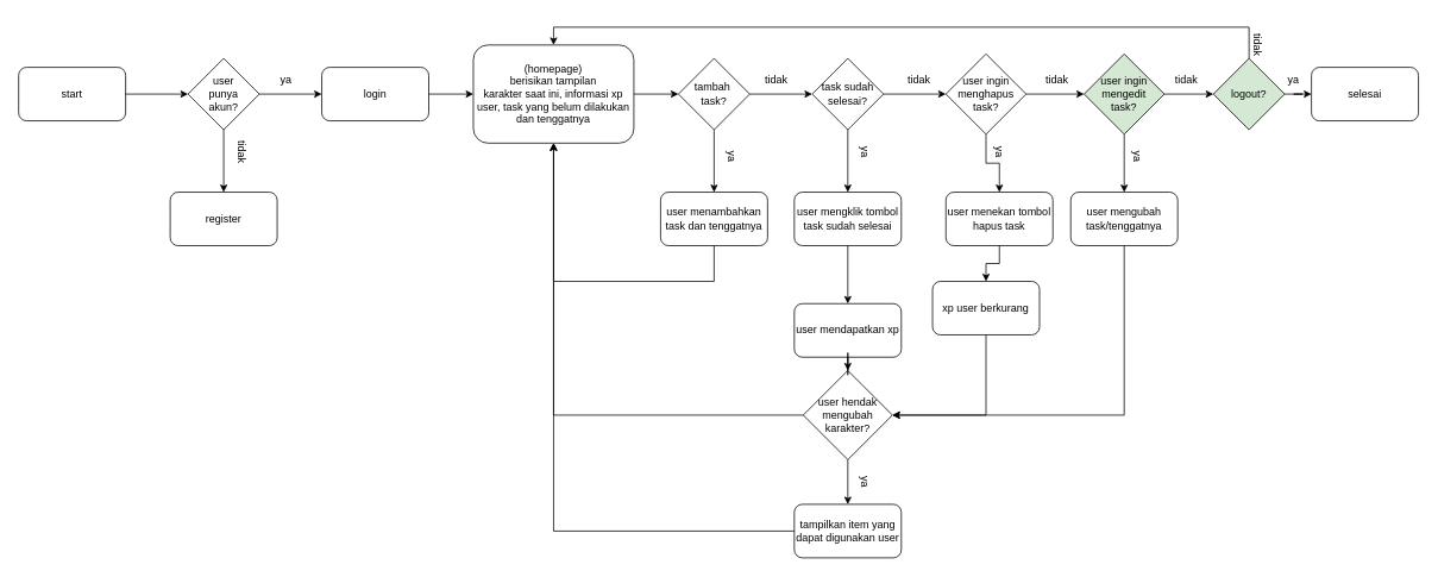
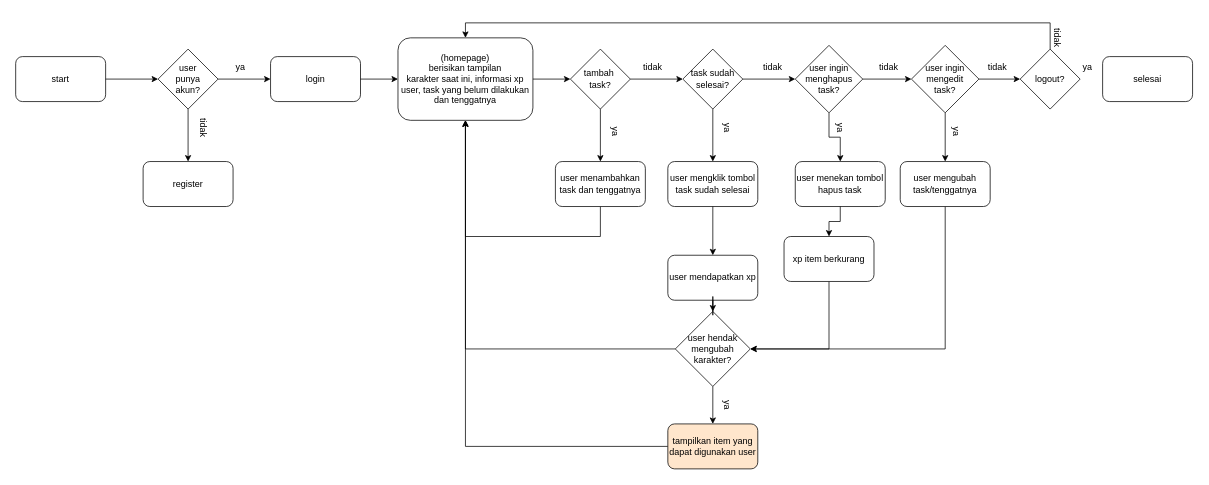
  <mxCell id="0" />
  <mxCell id="1" parent="0" />
  <mxCell id="2" value="" style="group" vertex="1" connectable="0" parent="1"><mxGeometry x="20" y="20" width="1570" height="605" as="geometry" /></mxCell>
  <mxCell id="3" value="start" style="rounded=1;whiteSpace=wrap;html=1;" vertex="1" parent="2"><mxGeometry y="55" width="120" height="60" as="geometry" /></mxCell>
  <mxCell id="4" value="user&lt;br&gt;punya&lt;br&gt;akun?" style="rhombus;whiteSpace=wrap;html=1;" vertex="1" parent="2"><mxGeometry x="190" y="45" width="80" height="80" as="geometry" /></mxCell>
  <mxCell id="5" value="" style="edgeStyle=orthogonalEdgeStyle;rounded=0;orthogonalLoop=1;jettySize=auto;html=1;" edge="1" parent="2" source="3" target="4"><mxGeometry relative="1" as="geometry" /></mxCell>
  <mxCell id="6" value="login" style="rounded=1;whiteSpace=wrap;html=1;" vertex="1" parent="2"><mxGeometry x="340" y="55" width="120" height="60" as="geometry" /></mxCell>
  <mxCell id="7" value="" style="edgeStyle=orthogonalEdgeStyle;rounded=0;orthogonalLoop=1;jettySize=auto;html=1;" edge="1" parent="2" source="4" target="6"><mxGeometry relative="1" as="geometry" /></mxCell>
  <mxCell id="8" value="register" style="rounded=1;whiteSpace=wrap;html=1;" vertex="1" parent="2"><mxGeometry x="170" y="195" width="120" height="60" as="geometry" /></mxCell>
  <mxCell id="9" value="" style="edgeStyle=orthogonalEdgeStyle;rounded=0;orthogonalLoop=1;jettySize=auto;html=1;" edge="1" parent="2" source="4" target="8"><mxGeometry relative="1" as="geometry" /></mxCell>
  <mxCell id="10" value="(homepage)&lt;br&gt;berisikan tampilan&lt;br&gt;karakter saat ini, informasi xp user, task yang belum dilakukan dan tenggatnya" style="rounded=1;whiteSpace=wrap;html=1;" vertex="1" parent="2"><mxGeometry x="510" y="30" width="180" height="110" as="geometry" /></mxCell>
  <mxCell id="11" value="" style="edgeStyle=orthogonalEdgeStyle;rounded=0;orthogonalLoop=1;jettySize=auto;html=1;" edge="1" parent="2" source="6" target="10"><mxGeometry relative="1" as="geometry" /></mxCell>
  <mxCell id="12" value="ya" style="text;html=1;strokeColor=none;fillColor=none;align=center;verticalAlign=middle;whiteSpace=wrap;rounded=0;" vertex="1" parent="2"><mxGeometry x="270" y="55" width="60" height="30" as="geometry" /></mxCell>
  <mxCell id="13" value="tidak" style="text;html=1;strokeColor=none;fillColor=none;align=center;verticalAlign=middle;whiteSpace=wrap;rounded=0;rotation=90;" vertex="1" parent="2"><mxGeometry x="220" y="135" width="60" height="30" as="geometry" /></mxCell>
  <mxCell id="14" value="tambah&amp;nbsp;&lt;br&gt;task?" style="rhombus;whiteSpace=wrap;html=1;" vertex="1" parent="2"><mxGeometry x="740" y="45" width="80" height="80" as="geometry" /></mxCell>
  <mxCell id="15" value="" style="edgeStyle=orthogonalEdgeStyle;rounded=0;orthogonalLoop=1;jettySize=auto;html=1;" edge="1" parent="2" source="10" target="14"><mxGeometry relative="1" as="geometry" /></mxCell>
  <mxCell id="16" style="edgeStyle=orthogonalEdgeStyle;rounded=0;orthogonalLoop=1;jettySize=auto;html=1;entryX=0.5;entryY=1;entryDx=0;entryDy=0;" edge="1" parent="2" source="17" target="10"><mxGeometry relative="1" as="geometry"><mxPoint x="600" y="145" as="targetPoint" /><Array as="points"><mxPoint x="780" y="295" /><mxPoint x="600" y="295" /></Array></mxGeometry></mxCell>
  <mxCell id="17" value="user menambahkan&lt;br&gt;task dan tenggatnya" style="rounded=1;whiteSpace=wrap;html=1;" vertex="1" parent="2"><mxGeometry x="720" y="195" width="120" height="60" as="geometry" /></mxCell>
  <mxCell id="18" value="" style="edgeStyle=orthogonalEdgeStyle;rounded=0;orthogonalLoop=1;jettySize=auto;html=1;" edge="1" parent="2" source="14" target="17"><mxGeometry relative="1" as="geometry" /></mxCell>
  <mxCell id="19" value="task sudah&lt;br&gt;selesai?" style="rhombus;whiteSpace=wrap;html=1;" vertex="1" parent="2"><mxGeometry x="890" y="45" width="80" height="80" as="geometry" /></mxCell>
  <mxCell id="20" value="" style="edgeStyle=orthogonalEdgeStyle;rounded=0;orthogonalLoop=1;jettySize=auto;html=1;" edge="1" parent="2" source="14" target="19"><mxGeometry relative="1" as="geometry" /></mxCell>
  <mxCell id="21" value="user mengklik tombol task sudah selesai" style="rounded=1;whiteSpace=wrap;html=1;" vertex="1" parent="2"><mxGeometry x="870" y="195" width="120" height="60" as="geometry" /></mxCell>
  <mxCell id="22" value="" style="edgeStyle=orthogonalEdgeStyle;rounded=0;orthogonalLoop=1;jettySize=auto;html=1;" edge="1" parent="2" source="19" target="21"><mxGeometry relative="1" as="geometry" /></mxCell>
  <mxCell id="23" value="user mendapatkan xp" style="rounded=1;whiteSpace=wrap;html=1;" vertex="1" parent="2"><mxGeometry x="870" y="320" width="120" height="60" as="geometry" /></mxCell>
  <mxCell id="24" value="" style="edgeStyle=orthogonalEdgeStyle;rounded=0;orthogonalLoop=1;jettySize=auto;html=1;" edge="1" parent="2" source="21" target="23"><mxGeometry relative="1" as="geometry" /></mxCell>
  <mxCell id="25" style="edgeStyle=orthogonalEdgeStyle;rounded=0;orthogonalLoop=1;jettySize=auto;html=1;entryX=0.5;entryY=1;entryDx=0;entryDy=0;" edge="1" parent="2" source="26" target="10"><mxGeometry relative="1" as="geometry"><mxPoint x="600" y="155" as="targetPoint" /></mxGeometry></mxCell>
  <mxCell id="26" value="user hendak&lt;br&gt;mengubah karakter?" style="rhombus;whiteSpace=wrap;html=1;" vertex="1" parent="2"><mxGeometry x="880" y="395" width="100" height="100" as="geometry" /></mxCell>
  <mxCell id="27" value="" style="edgeStyle=orthogonalEdgeStyle;rounded=0;orthogonalLoop=1;jettySize=auto;html=1;" edge="1" parent="2" source="23" target="26"><mxGeometry relative="1" as="geometry" /></mxCell>
  <mxCell id="28" style="edgeStyle=orthogonalEdgeStyle;rounded=0;orthogonalLoop=1;jettySize=auto;html=1;entryX=0.5;entryY=1;entryDx=0;entryDy=0;" edge="1" parent="2" source="29" target="10"><mxGeometry relative="1" as="geometry" /></mxCell>
- <mxCell id="29" value="tampilkan item yang dapat digunakan user" style="rounded=1;whiteSpace=wrap;html=1;" vertex="1" parent="2"><mxGeometry x="870" y="545" width="120" height="60" as="geometry" /></mxCell>
+ <mxCell id="29" value="tampilkan item yang dapat digunakan user" style="rounded=1;whiteSpace=wrap;html=1;fillColor=#ffe6cc;" vertex="1" parent="2"><mxGeometry x="870" y="545" width="120" height="60" as="geometry" /></mxCell>
  <mxCell id="30" value="" style="edgeStyle=orthogonalEdgeStyle;rounded=0;orthogonalLoop=1;jettySize=auto;html=1;" edge="1" parent="2" source="26" target="29"><mxGeometry relative="1" as="geometry" /></mxCell>
  <mxCell id="31" value="user ingin&lt;br&gt;menghapus&lt;br&gt;task?" style="rhombus;whiteSpace=wrap;html=1;" vertex="1" parent="2"><mxGeometry x="1040" y="40" width="90" height="90" as="geometry" /></mxCell>
  <mxCell id="32" value="" style="edgeStyle=orthogonalEdgeStyle;rounded=0;orthogonalLoop=1;jettySize=auto;html=1;" edge="1" parent="2" source="19" target="31"><mxGeometry relative="1" as="geometry" /></mxCell>
  <mxCell id="33" value="user menekan tombol&lt;br&gt;hapus task" style="rounded=1;whiteSpace=wrap;html=1;" vertex="1" parent="2"><mxGeometry x="1040" y="195" width="120" height="60" as="geometry" /></mxCell>
  <mxCell id="34" value="" style="edgeStyle=orthogonalEdgeStyle;rounded=0;orthogonalLoop=1;jettySize=auto;html=1;" edge="1" parent="2" source="31" target="33"><mxGeometry relative="1" as="geometry" /></mxCell>
  <mxCell id="35" style="edgeStyle=orthogonalEdgeStyle;rounded=0;orthogonalLoop=1;jettySize=auto;html=1;entryX=1;entryY=0.5;entryDx=0;entryDy=0;" edge="1" parent="2" source="36" target="26"><mxGeometry relative="1" as="geometry"><Array as="points"><mxPoint x="1085" y="445" /></Array></mxGeometry></mxCell>
- <mxCell id="36" value="xp user berkurang" style="rounded=1;whiteSpace=wrap;html=1;" vertex="1" parent="2"><mxGeometry x="1025" y="295" width="120" height="60" as="geometry" /></mxCell>
+ <mxCell id="36" value="xp item berkurang" style="rounded=1;whiteSpace=wrap;html=1;" vertex="1" parent="2"><mxGeometry x="1025" y="295" width="120" height="60" as="geometry" /></mxCell>
  <mxCell id="37" value="" style="edgeStyle=orthogonalEdgeStyle;rounded=0;orthogonalLoop=1;jettySize=auto;html=1;" edge="1" parent="2" source="33" target="36"><mxGeometry relative="1" as="geometry" /></mxCell>
- <mxCell id="38" value="user ingin&lt;br&gt;mengedit&lt;br&gt;task?" style="rhombus;whiteSpace=wrap;html=1;fillColor=#d5e8d4;" vertex="1" parent="2"><mxGeometry x="1195" y="40" width="90" height="90" as="geometry" /></mxCell>
+ <mxCell id="38" value="user ingin&lt;br&gt;mengedit&lt;br&gt;task?" style="rhombus;whiteSpace=wrap;html=1;" vertex="1" parent="2"><mxGeometry x="1195" y="40" width="90" height="90" as="geometry" /></mxCell>
  <mxCell id="39" value="" style="edgeStyle=orthogonalEdgeStyle;rounded=0;orthogonalLoop=1;jettySize=auto;html=1;" edge="1" parent="2" source="31" target="38"><mxGeometry relative="1" as="geometry" /></mxCell>
  <mxCell id="40" style="edgeStyle=orthogonalEdgeStyle;rounded=0;orthogonalLoop=1;jettySize=auto;html=1;entryX=1;entryY=0.5;entryDx=0;entryDy=0;" edge="1" parent="2" source="41" target="26"><mxGeometry relative="1" as="geometry"><Array as="points"><mxPoint x="1240" y="445" /></Array></mxGeometry></mxCell>
  <mxCell id="41" value="user mengubah task/tenggatnya" style="rounded=1;whiteSpace=wrap;html=1;" vertex="1" parent="2"><mxGeometry x="1180" y="195" width="120" height="60" as="geometry" /></mxCell>
  <mxCell id="42" value="" style="edgeStyle=orthogonalEdgeStyle;rounded=0;orthogonalLoop=1;jettySize=auto;html=1;" edge="1" parent="2" source="38" target="41"><mxGeometry relative="1" as="geometry" /></mxCell>
  <mxCell id="43" value="ya" style="text;html=1;strokeColor=none;fillColor=none;align=center;verticalAlign=middle;whiteSpace=wrap;rounded=0;rotation=90;" vertex="1" parent="2"><mxGeometry x="770" y="140" width="60" height="30" as="geometry" /></mxCell>
  <mxCell id="44" value="ya" style="text;html=1;strokeColor=none;fillColor=none;align=center;verticalAlign=middle;whiteSpace=wrap;rounded=0;rotation=90;" vertex="1" parent="2"><mxGeometry x="920" y="135" width="60" height="30" as="geometry" /></mxCell>
  <mxCell id="45" value="ya" style="text;html=1;strokeColor=none;fillColor=none;align=center;verticalAlign=middle;whiteSpace=wrap;rounded=0;rotation=90;" vertex="1" parent="2"><mxGeometry x="1070" y="135" width="60" height="30" as="geometry" /></mxCell>
  <mxCell id="46" value="ya" style="text;html=1;strokeColor=none;fillColor=none;align=center;verticalAlign=middle;whiteSpace=wrap;rounded=0;rotation=90;" vertex="1" parent="2"><mxGeometry x="1225" y="140" width="60" height="30" as="geometry" /></mxCell>
  <mxCell id="47" value="ya" style="text;html=1;strokeColor=none;fillColor=none;align=center;verticalAlign=middle;whiteSpace=wrap;rounded=0;rotation=90;" vertex="1" parent="2"><mxGeometry x="920" y="505" width="60" height="30" as="geometry" /></mxCell>
  <mxCell id="48" style="edgeStyle=orthogonalEdgeStyle;rounded=0;orthogonalLoop=1;jettySize=auto;html=1;entryX=0.5;entryY=0;entryDx=0;entryDy=0;" edge="1" parent="2" source="49" target="10"><mxGeometry relative="1" as="geometry"><Array as="points"><mxPoint x="1380" y="10" /><mxPoint x="600" y="10" /></Array></mxGeometry></mxCell>
- <mxCell id="49" value="logout?" style="rhombus;whiteSpace=wrap;html=1;fillColor=#d5e8d4;" vertex="1" parent="2"><mxGeometry x="1340" y="45" width="80" height="80" as="geometry" /></mxCell>
+ <mxCell id="49" value="logout?" style="rhombus;whiteSpace=wrap;html=1;" vertex="1" parent="2"><mxGeometry x="1340" y="45" width="80" height="80" as="geometry" /></mxCell>
  <mxCell id="50" value="" style="edgeStyle=orthogonalEdgeStyle;rounded=0;orthogonalLoop=1;jettySize=auto;html=1;" edge="1" parent="2" source="38" target="49"><mxGeometry relative="1" as="geometry" /></mxCell>
  <mxCell id="51" value="selesai" style="rounded=1;whiteSpace=wrap;html=1;" vertex="1" parent="2"><mxGeometry x="1450" y="55" width="120" height="60" as="geometry" /></mxCell>
- <mxCell id="52" value="" style="edgeStyle=orthogonalEdgeStyle;rounded=0;orthogonalLoop=1;jettySize=auto;html=1;" edge="1" parent="2" source="49" target="51"><mxGeometry relative="1" as="geometry" /></mxCell>
  <mxCell id="53" value="ya" style="text;html=1;strokeColor=none;fillColor=none;align=center;verticalAlign=middle;whiteSpace=wrap;rounded=0;rotation=0;" vertex="1" parent="2"><mxGeometry x="1400" y="55" width="60" height="30" as="geometry" /></mxCell>
  <mxCell id="54" value="tidak" style="text;html=1;strokeColor=none;fillColor=none;align=center;verticalAlign=middle;whiteSpace=wrap;rounded=0;rotation=0;" vertex="1" parent="2"><mxGeometry x="820" y="55" width="60" height="30" as="geometry" /></mxCell>
  <mxCell id="55" value="tidak" style="text;html=1;strokeColor=none;fillColor=none;align=center;verticalAlign=middle;whiteSpace=wrap;rounded=0;rotation=0;" vertex="1" parent="2"><mxGeometry x="980" y="55" width="60" height="30" as="geometry" /></mxCell>
  <mxCell id="56" value="tidak" style="text;html=1;strokeColor=none;fillColor=none;align=center;verticalAlign=middle;whiteSpace=wrap;rounded=0;rotation=0;" vertex="1" parent="2"><mxGeometry x="1135" y="55" width="60" height="30" as="geometry" /></mxCell>
  <mxCell id="57" value="tidak" style="text;html=1;strokeColor=none;fillColor=none;align=center;verticalAlign=middle;whiteSpace=wrap;rounded=0;rotation=0;" vertex="1" parent="2"><mxGeometry x="1280" y="55" width="60" height="30" as="geometry" /></mxCell>
  <mxCell id="58" value="tidak" style="text;html=1;strokeColor=none;fillColor=none;align=center;verticalAlign=middle;whiteSpace=wrap;rounded=0;rotation=90;" vertex="1" parent="2"><mxGeometry x="1360" y="15" width="60" height="30" as="geometry" /></mxCell>
